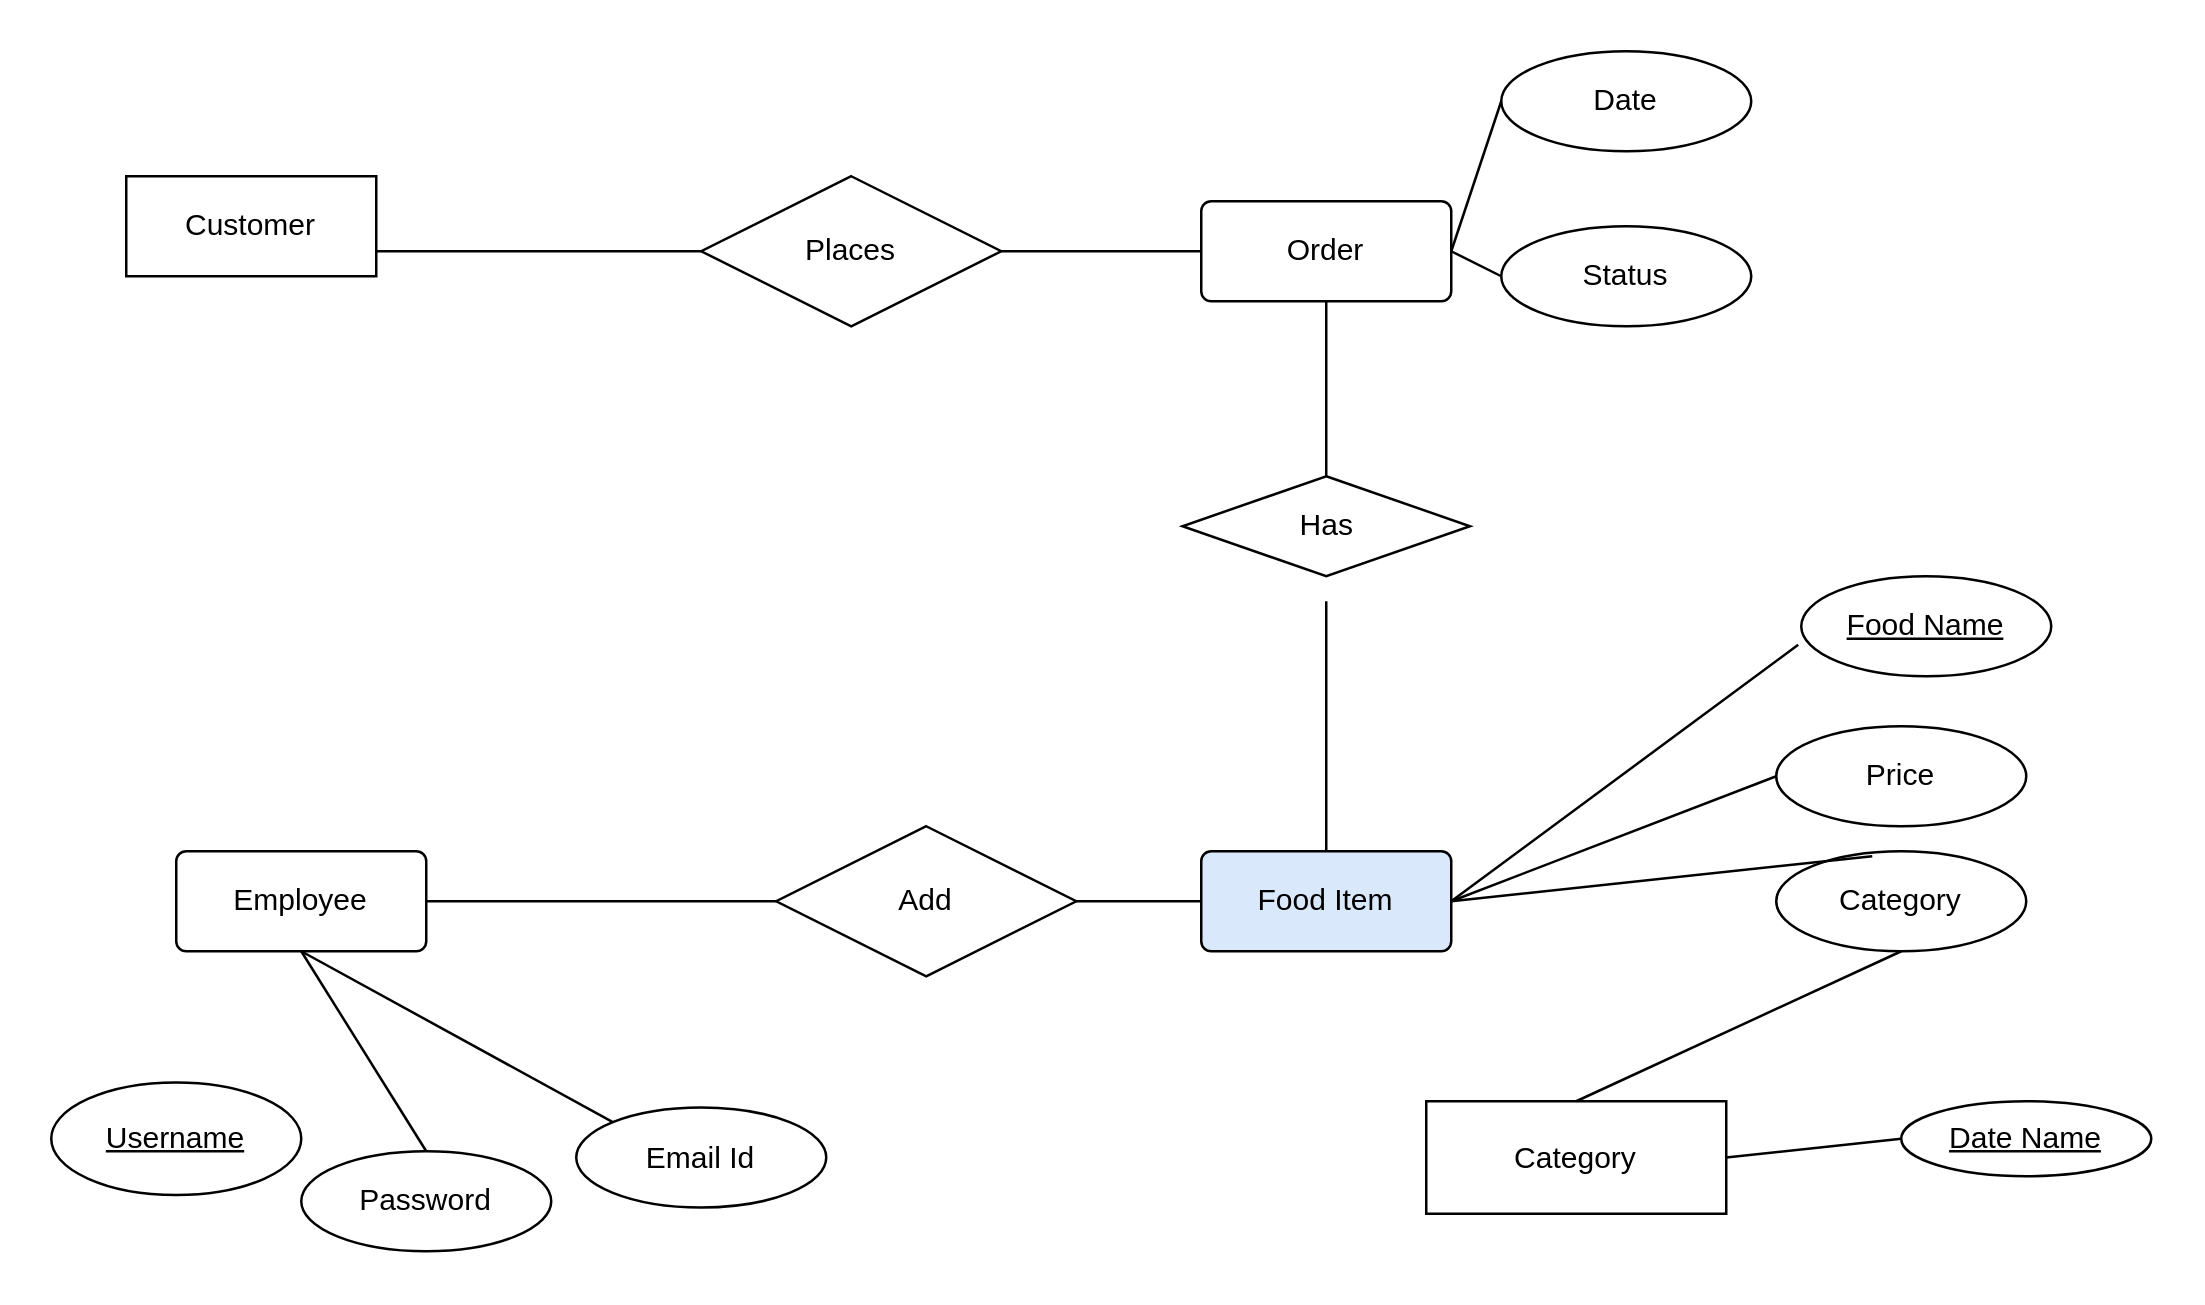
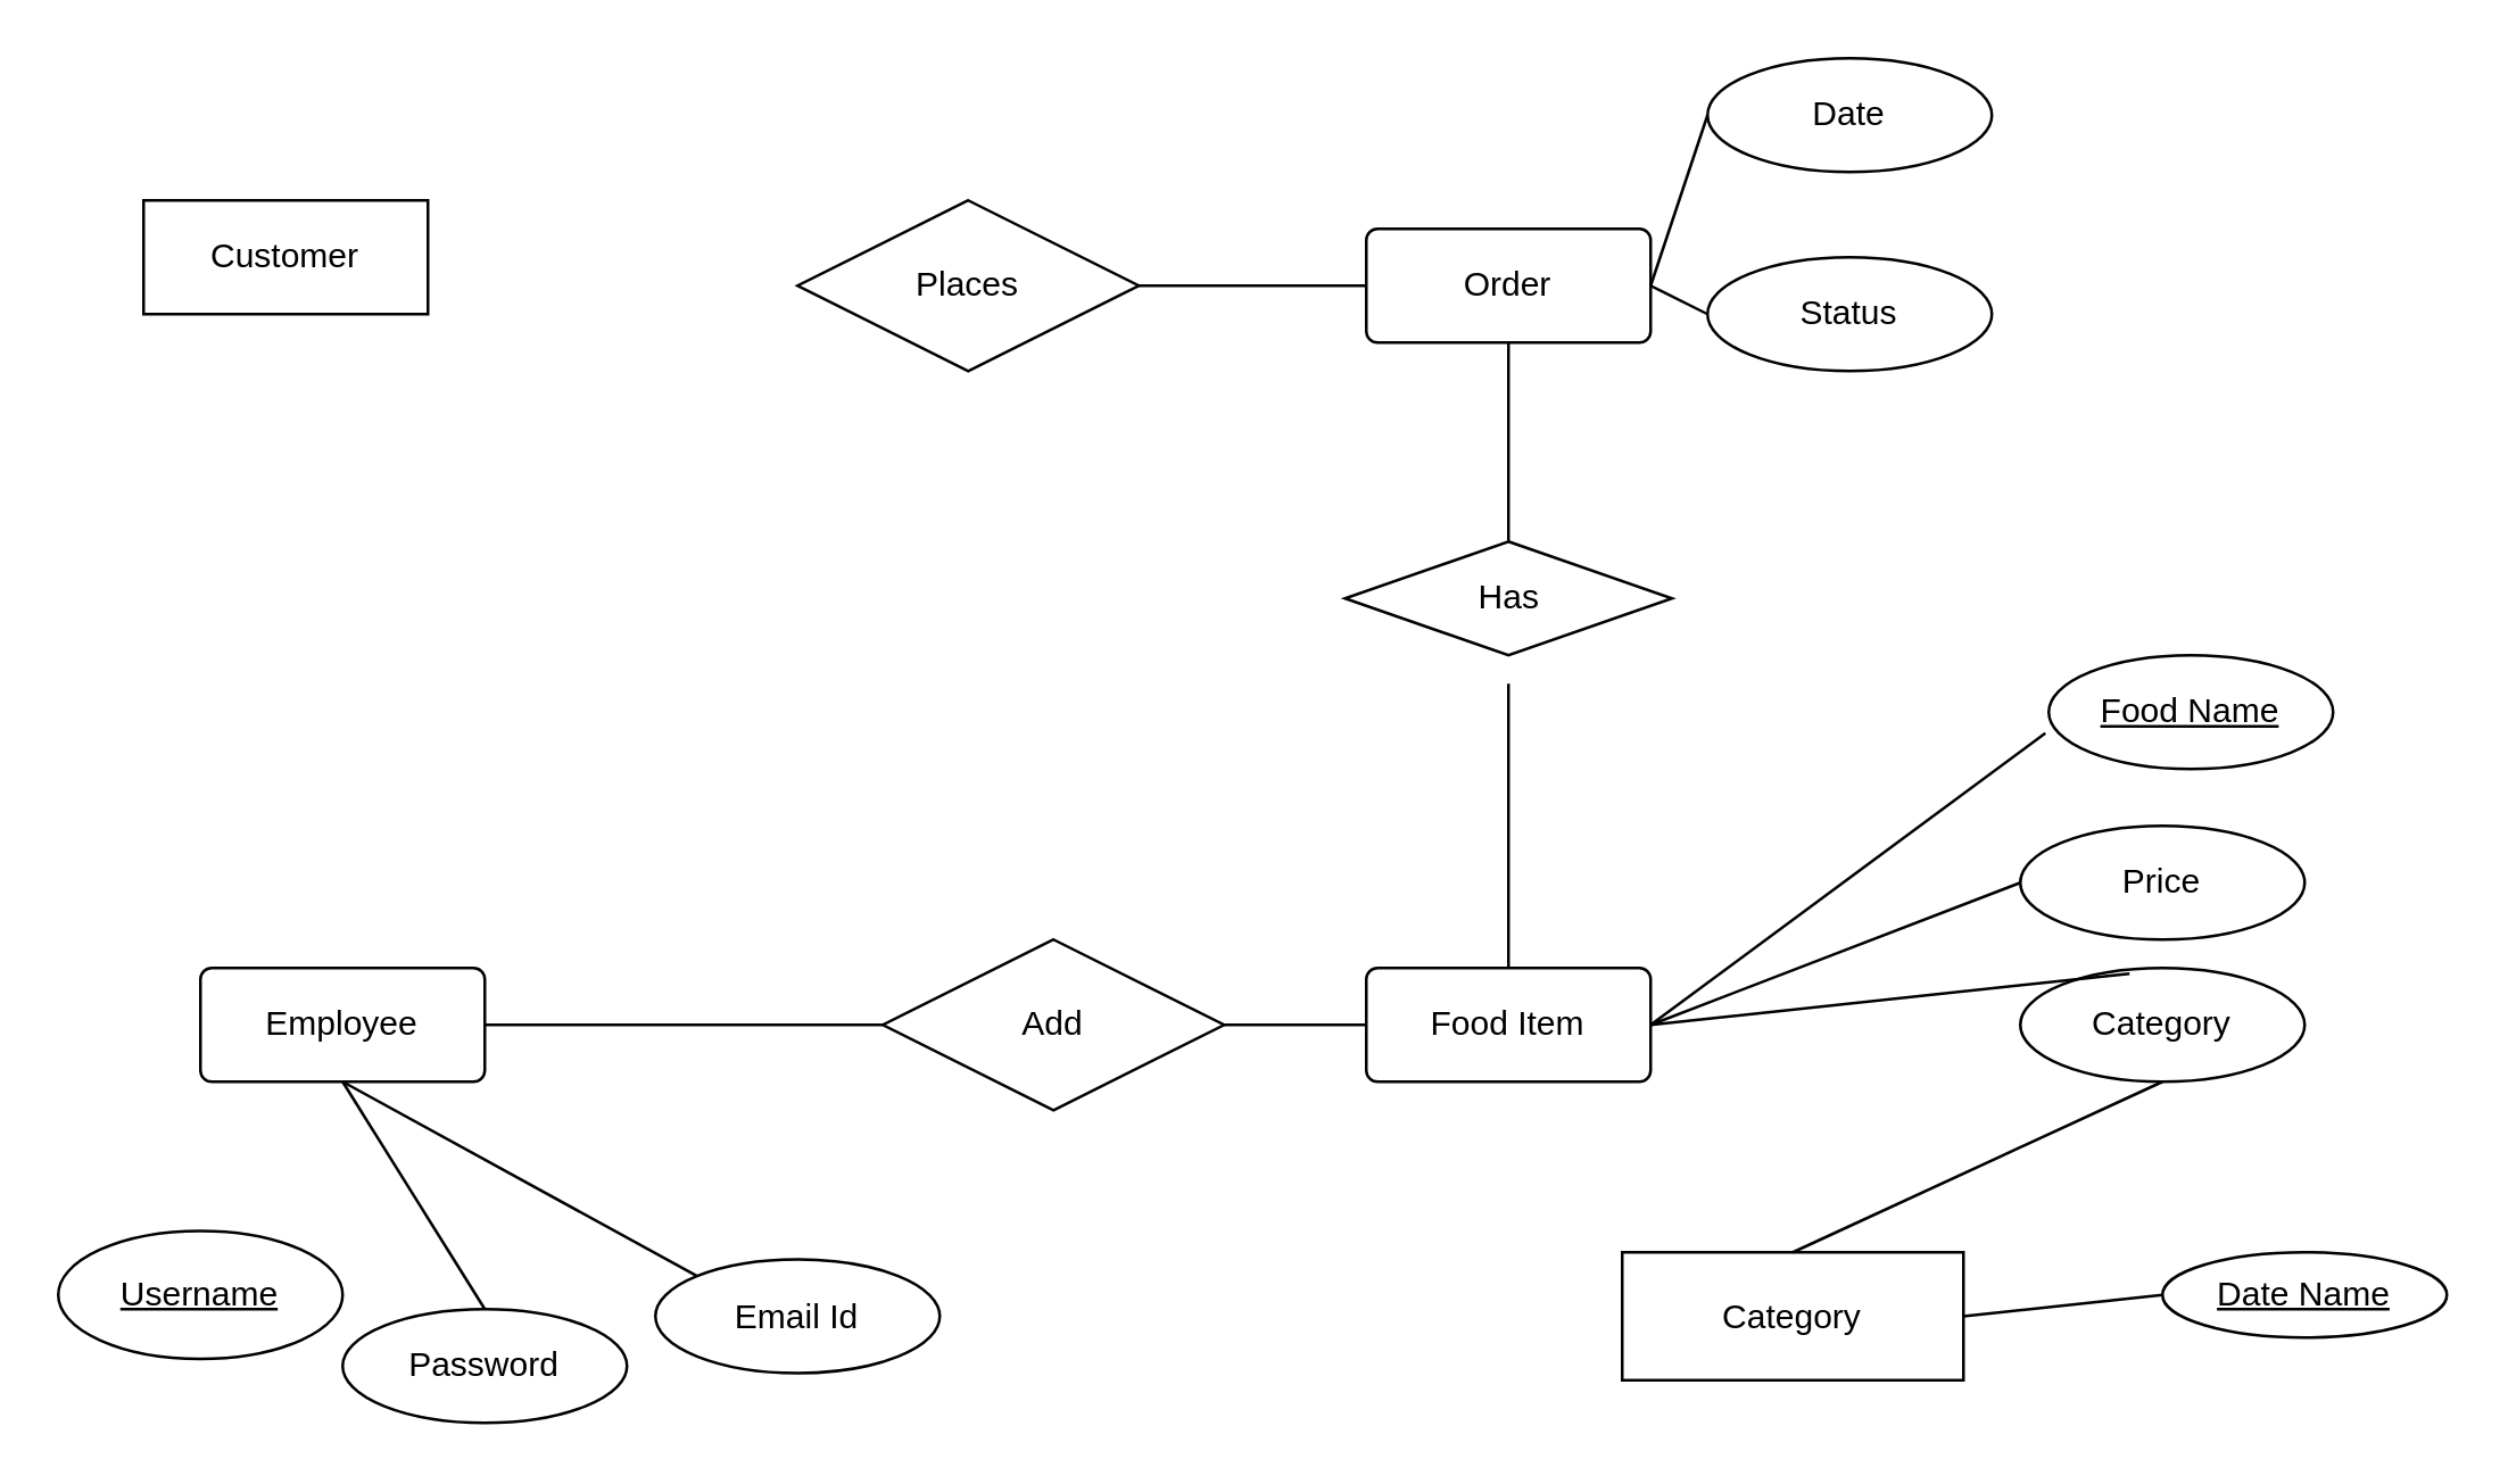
  <mxCell id="0" />
  <mxCell id="1" parent="0" />
  <mxCell id="2" value="Customer" style="whiteSpace=wrap;html=1;align=center;" vertex="1" parent="1"><mxGeometry x="50" y="70" width="100" height="40" as="geometry" /></mxCell>
  <mxCell id="3" value="Employee" style="rounded=1;arcSize=10;whiteSpace=wrap;html=1;align=center;" vertex="1" parent="1"><mxGeometry x="70" y="340" width="100" height="40" as="geometry" /></mxCell>
- <mxCell id="4" value="Food Item" style="rounded=1;arcSize=10;whiteSpace=wrap;html=1;align=center;fillColor=#dae8fc;" vertex="1" parent="1"><mxGeometry x="480" y="340" width="100" height="40" as="geometry" /></mxCell>
+ <mxCell id="4" value="Food Item" style="rounded=1;arcSize=10;whiteSpace=wrap;html=1;align=center;" vertex="1" parent="1"><mxGeometry x="480" y="340" width="100" height="40" as="geometry" /></mxCell>
  <mxCell id="5" value="Order" style="rounded=1;arcSize=10;whiteSpace=wrap;html=1;align=center;" vertex="1" parent="1"><mxGeometry x="480" y="80" width="100" height="40" as="geometry" /></mxCell>
  <mxCell id="6" value="Category" style="whiteSpace=wrap;html=1;align=center;" vertex="1" parent="1"><mxGeometry x="570" y="440" width="120" height="45" as="geometry" /></mxCell>
  <mxCell id="7" value="Food Name" style="ellipse;whiteSpace=wrap;html=1;align=center;fontStyle=4;" vertex="1" parent="1"><mxGeometry x="720" y="230" width="100" height="40" as="geometry" /></mxCell>
  <mxCell id="8" value="Date Name" style="ellipse;whiteSpace=wrap;html=1;align=center;fontStyle=4;" vertex="1" parent="1"><mxGeometry x="760" y="440" width="100" height="30" as="geometry" /></mxCell>
  <mxCell id="9" value="Username" style="ellipse;whiteSpace=wrap;html=1;align=center;fontStyle=4;" vertex="1" parent="1"><mxGeometry y="432.5" width="100" height="45" as="geometry" x="20" /></mxCell>
  <mxCell id="10" value="Price" style="ellipse;whiteSpace=wrap;html=1;align=center;" vertex="1" parent="1"><mxGeometry x="710" y="290" width="100" height="40" as="geometry" /></mxCell>
  <mxCell id="11" value="Category" style="ellipse;whiteSpace=wrap;html=1;align=center;" vertex="1" parent="1"><mxGeometry x="710" y="340" width="100" height="40" as="geometry" /></mxCell>
  <mxCell id="12" value="Date" style="ellipse;whiteSpace=wrap;html=1;align=center;" vertex="1" parent="1"><mxGeometry x="600" y="20" width="100" height="40" as="geometry" /></mxCell>
  <mxCell id="13" value="Status" style="ellipse;whiteSpace=wrap;html=1;align=center;" vertex="1" parent="1"><mxGeometry x="600" y="90" width="100" height="40" as="geometry" /></mxCell>
  <mxCell id="14" value="Password" style="ellipse;whiteSpace=wrap;html=1;align=center;" vertex="1" parent="1"><mxGeometry x="120" y="460" width="100" height="40" as="geometry" /></mxCell>
  <mxCell id="15" value="Email Id" style="ellipse;whiteSpace=wrap;html=1;align=center;" vertex="1" parent="1"><mxGeometry x="230" y="442.5" width="100" height="40" as="geometry" /></mxCell>
  <mxCell id="16" value="" style="endArrow=none;html=1;rounded=0;entryX=0.5;entryY=0;entryDx=0;entryDy=0;exitX=0.5;exitY=1;exitDx=0;exitDy=0;" edge="1" parent="1" source="3" target="14"><mxGeometry relative="1" as="geometry"><mxPoint x="116" y="370" as="sourcePoint" /><mxPoint x="180" y="420" as="targetPoint" /></mxGeometry></mxCell>
  <mxCell id="17" value="" style="endArrow=none;html=1;rounded=0;entryX=0;entryY=0;entryDx=0;entryDy=0;exitX=0.5;exitY=1;exitDx=0;exitDy=0;" edge="1" parent="1" source="3" target="15"><mxGeometry relative="1" as="geometry"><mxPoint x="120" y="370" as="sourcePoint" /><mxPoint x="126" y="413.38" as="targetPoint" /></mxGeometry></mxCell>
  <mxCell id="18" value="Add" style="shape=rhombus;perimeter=rhombusPerimeter;whiteSpace=wrap;html=1;align=center;" vertex="1" parent="1"><mxGeometry x="310" y="330" width="120" height="60" as="geometry" /></mxCell>
  <mxCell id="19" value="Places" style="shape=rhombus;perimeter=rhombusPerimeter;whiteSpace=wrap;html=1;align=center;" vertex="1" parent="1"><mxGeometry x="280" y="70" width="120" height="60" as="geometry" /></mxCell>
  <mxCell id="20" value="" style="endArrow=none;html=1;rounded=0;entryX=0;entryY=0.5;entryDx=0;entryDy=0;exitX=1;exitY=0.5;exitDx=0;exitDy=0;" edge="1" parent="1" source="6" target="8"><mxGeometry relative="1" as="geometry"><mxPoint x="670" y="105" as="sourcePoint" /><mxPoint x="650" y="130" as="targetPoint" /></mxGeometry></mxCell>
  <mxCell id="21" value="" style="endArrow=none;html=1;rounded=0;entryX=0;entryY=0.5;entryDx=0;entryDy=0;exitX=1;exitY=0.5;exitDx=0;exitDy=0;" edge="1" parent="1" source="5" target="12"><mxGeometry relative="1" as="geometry"><mxPoint x="710" y="350" as="sourcePoint" /><mxPoint x="730" y="115" as="targetPoint" /></mxGeometry></mxCell>
  <mxCell id="22" value="" style="endArrow=none;html=1;rounded=0;entryX=0;entryY=0.5;entryDx=0;entryDy=0;exitX=1;exitY=0.5;exitDx=0;exitDy=0;" edge="1" parent="1" source="5" target="13"><mxGeometry relative="1" as="geometry"><mxPoint x="710" y="360" as="sourcePoint" /><mxPoint x="770" y="360" as="targetPoint" /></mxGeometry></mxCell>
  <mxCell id="23" value="" style="endArrow=none;html=1;rounded=0;entryX=0.384;entryY=0.05;entryDx=0;entryDy=0;exitX=1;exitY=0.5;exitDx=0;exitDy=0;entryPerimeter=0;" edge="1" parent="1" source="4" target="11"><mxGeometry relative="1" as="geometry"><mxPoint x="710" y="360" as="sourcePoint" /><mxPoint x="780" y="410" as="targetPoint" /></mxGeometry></mxCell>
  <mxCell id="24" value="" style="endArrow=none;html=1;rounded=0;entryX=0;entryY=0.5;entryDx=0;entryDy=0;exitX=1;exitY=0.5;exitDx=0;exitDy=0;" edge="1" parent="1" source="4" target="10"><mxGeometry relative="1" as="geometry"><mxPoint x="720" y="370" as="sourcePoint" /><mxPoint x="790" y="420" as="targetPoint" /></mxGeometry></mxCell>
  <mxCell id="25" value="" style="endArrow=none;html=1;rounded=0;entryX=0;entryY=0.5;entryDx=0;entryDy=0;exitX=1;exitY=0.5;exitDx=0;exitDy=0;" edge="1" parent="1" source="3" target="18"><mxGeometry relative="1" as="geometry"><mxPoint x="130" y="380" as="sourcePoint" /><mxPoint x="244.645" y="395.858" as="targetPoint" /></mxGeometry></mxCell>
  <mxCell id="26" value="" style="endArrow=none;html=1;rounded=0;entryX=0;entryY=0.5;entryDx=0;entryDy=0;exitX=1;exitY=0.5;exitDx=0;exitDy=0;" edge="1" parent="1" source="18" target="4"><mxGeometry relative="1" as="geometry"><mxPoint x="190" y="370" as="sourcePoint" /><mxPoint x="370" y="370" as="targetPoint" /></mxGeometry></mxCell>
  <mxCell id="27" value="" style="endArrow=none;html=1;rounded=0;entryX=-0.012;entryY=0.685;entryDx=0;entryDy=0;exitX=1;exitY=0.5;exitDx=0;exitDy=0;entryPerimeter=0;" edge="1" parent="1" source="4" target="7"><mxGeometry relative="1" as="geometry"><mxPoint x="470" y="225" as="sourcePoint" /><mxPoint x="520" y="240" as="targetPoint" /></mxGeometry></mxCell>
- <mxCell id="28" value="" style="endArrow=none;html=1;rounded=0;entryX=1;entryY=0.75;entryDx=0;entryDy=0;exitX=0;exitY=0.5;exitDx=0;exitDy=0;" edge="1" parent="1" source="19" target="2"><mxGeometry relative="1" as="geometry"><mxPoint x="600" y="350" as="sourcePoint" /><mxPoint x="470" y="350" as="targetPoint" /></mxGeometry></mxCell>
  <mxCell id="29" value="" style="endArrow=none;html=1;rounded=0;entryX=0.5;entryY=0;entryDx=0;entryDy=0;exitX=0.5;exitY=1;exitDx=0;exitDy=0;" edge="1" parent="1" source="11" target="6"><mxGeometry relative="1" as="geometry"><mxPoint x="470" y="225" as="sourcePoint" /><mxPoint x="538.4" y="272" as="targetPoint" /></mxGeometry></mxCell>
  <mxCell id="30" value="" style="endArrow=none;html=1;rounded=0;entryX=0;entryY=0.5;entryDx=0;entryDy=0;exitX=1;exitY=0.5;exitDx=0;exitDy=0;" edge="1" parent="1" source="19" target="5"><mxGeometry relative="1" as="geometry"><mxPoint x="550" y="310" as="sourcePoint" /><mxPoint x="660" y="377.5" as="targetPoint" /></mxGeometry></mxCell>
  <mxCell id="31" value="Has" style="shape=rhombus;perimeter=rhombusPerimeter;whiteSpace=wrap;html=1;align=center;" vertex="1" parent="1"><mxGeometry x="472.5" y="190" width="115" height="40" as="geometry" /></mxCell>
  <mxCell id="32" value="" style="endArrow=none;html=1;rounded=0;exitX=0.5;exitY=1;exitDx=0;exitDy=0;" edge="1" parent="1" source="5" target="31"><mxGeometry relative="1" as="geometry"><mxPoint x="440" y="370" as="sourcePoint" /><mxPoint x="490" y="370" as="targetPoint" /></mxGeometry></mxCell>
  <mxCell id="33" value="" style="endArrow=none;html=1;rounded=0;" edge="1" parent="1"><mxGeometry relative="1" as="geometry"><mxPoint x="530" y="240" as="sourcePoint" /><mxPoint x="530" y="340" as="targetPoint" /></mxGeometry></mxCell>
